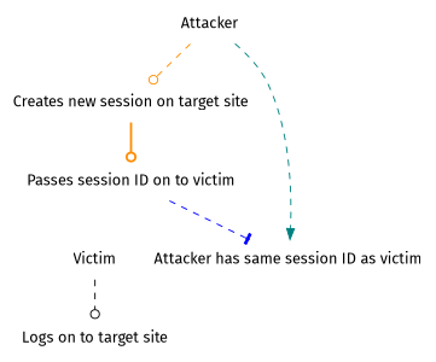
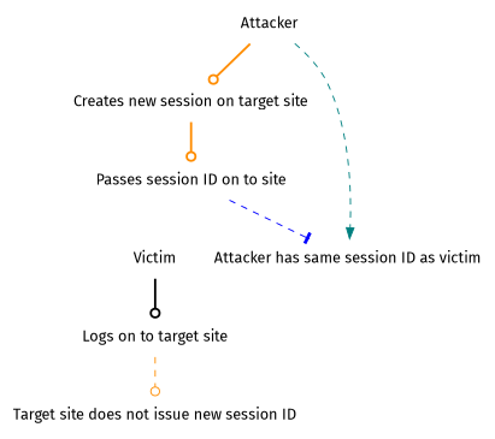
  digraph {
    fontname="Fira Sans"
    node [color=brown fillcolor=hotpink fontname="Fira Sans" shape=none]
    edge [arrowhead=odot color=darkorange fontname="Fira Sans" style=dashed]
    n1 [label=Attacker]
    n2 [label="Creates new session on target site"]
    n3 [label="Attacker has same session ID as victim"]
-   n4 [label="Passes session ID on to victim"]
+   n4 [label="Passes session ID on to site"]
    n5 [color=purple label=Victim fillcolor=""]
    n6 [color=purple label="Logs on to target site" fillcolor=""]
-   n1 -> n2
+   n7 [color=purple label="Target site does not issue new session ID"]
+   n1 -> n2 [style=bold]
    n1 -> n3 [arrowhead=normal color=teal]
    n2 -> n4 [style=bold]
    n4 -> n3 [arrowhead=tee color=blue]
    n4 -> n5 [style=invis arrowhead="" color=""]
-   n5 -> n6 [color=black]
+   n5 -> n6 [color=black style=bold]
+   n6 -> n7
  }
